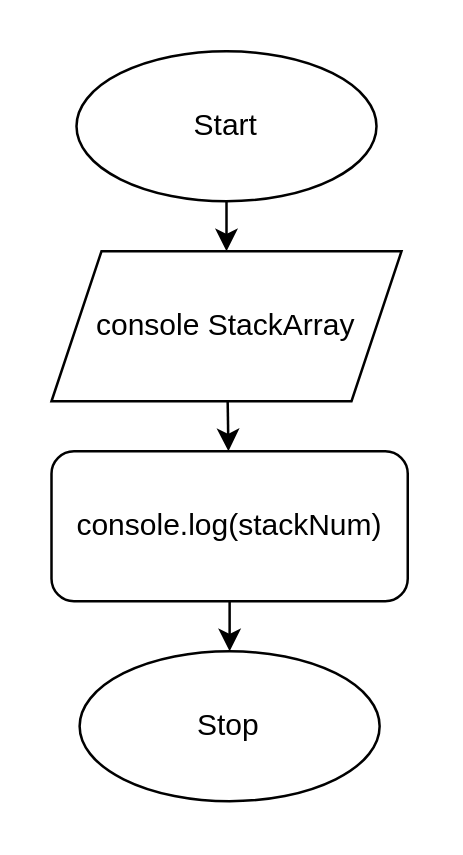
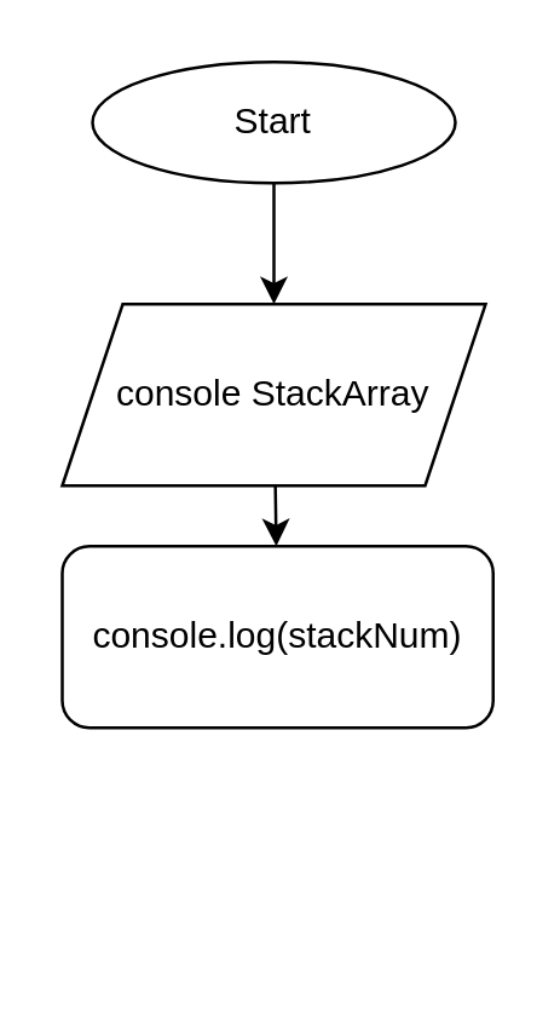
  <mxCell id="0" />
  <mxCell id="1" parent="0" />
  <mxCell id="2" value="" style="edgeStyle=none;html=1;" parent="1" source="3" target="5" edge="1"><mxGeometry relative="1" as="geometry" /></mxCell>
- <mxCell id="3" value="Start" style="ellipse;whiteSpace=wrap;html=1;" parent="1" vertex="1"><mxGeometry x="30" y="20" width="120" height="60" as="geometry" /></mxCell>
+ <mxCell id="3" value="Start" style="ellipse;whiteSpace=wrap;html=1;" parent="1" vertex="1"><mxGeometry x="30" y="20" width="120" height="40" as="geometry" /></mxCell>
  <mxCell id="4" value="" style="edgeStyle=none;html=1;" edge="1" parent="1" source="5" target="8"><mxGeometry relative="1" as="geometry" /></mxCell>
  <mxCell id="5" value="console StackArray" style="shape=parallelogram;perimeter=parallelogramPerimeter;whiteSpace=wrap;html=1;fixedSize=1;" parent="1" vertex="1"><mxGeometry x="20" y="100" width="140" height="60" as="geometry" /></mxCell>
- <mxCell id="6" value="Stop" style="ellipse;whiteSpace=wrap;html=1;" parent="1" vertex="1"><mxGeometry x="31.25" y="260" width="120" height="60" as="geometry" /></mxCell>
- <mxCell id="7" style="edgeStyle=none;html=1;entryX=0.5;entryY=0;entryDx=0;entryDy=0;" edge="1" parent="1" source="8" target="6"><mxGeometry relative="1" as="geometry" /></mxCell>
  <mxCell id="8" value="console.log(stackNum)" style="rounded=1;whiteSpace=wrap;html=1;" parent="1" vertex="1"><mxGeometry x="20" y="180" width="142.5" height="60" as="geometry" /></mxCell>
